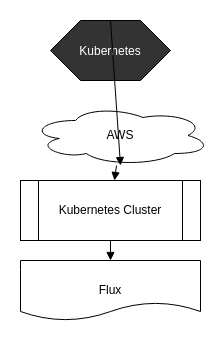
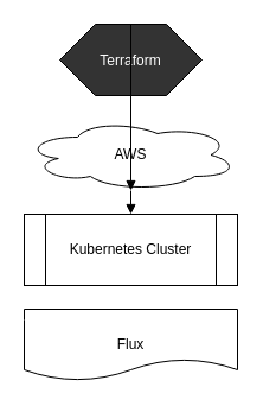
  <mxCell id="0" />
  <mxCell id="1" parent="0" />
- <mxCell id="2" value="Kubernetes" style="shape=hexagon;fillColor=#333333;fontColor=#ffffff" parent="1" vertex="1"><mxGeometry x="50" y="20" width="120" height="60" as="geometry" /></mxCell>
- <mxCell id="3" value="AWS" style="shape=cloud;whiteSpace=wrap;html=1;" parent="1" vertex="1"><mxGeometry x="30" y="105" width="180" height="60" as="geometry" /></mxCell>
+ <mxCell id="2" value="Terraform" style="shape=hexagon;fillColor=#333333;fontColor=#ffffff" parent="1" vertex="1"><mxGeometry x="50" y="20" width="120" height="60" as="geometry" /></mxCell>
+ <mxCell id="3" value="AWS" style="shape=cloud;whiteSpace=wrap;html=1;" parent="1" vertex="1"><mxGeometry x="20" y="100" width="180" height="60" as="geometry" /></mxCell>
  <mxCell id="4" value="Kubernetes Cluster" style="shape=process;whiteSpace=wrap;html=1;" parent="1" vertex="1"><mxGeometry x="20" y="180" width="180" height="60" as="geometry" /></mxCell>
  <mxCell id="5" value="Flux" style="shape=document;whiteSpace=wrap;html=1;" parent="1" vertex="1"><mxGeometry x="20" y="260" width="180" height="60" as="geometry" /></mxCell>
  <mxCell id="6" style="endArrow=block;html=1;entryX=0.5;entryY=1;exitX=0.5;exitY=0;" parent="1" source="2" target="3" edge="1"><mxGeometry relative="1" as="geometry" /></mxCell>
  <mxCell id="7" style="endArrow=block;html=1;" parent="1" source="3" target="4" edge="1"><mxGeometry relative="1" as="geometry" /></mxCell>
- <mxCell id="8" style="endArrow=block;html=1;" parent="1" source="4" target="5" edge="1"><mxGeometry relative="1" as="geometry" /></mxCell>
